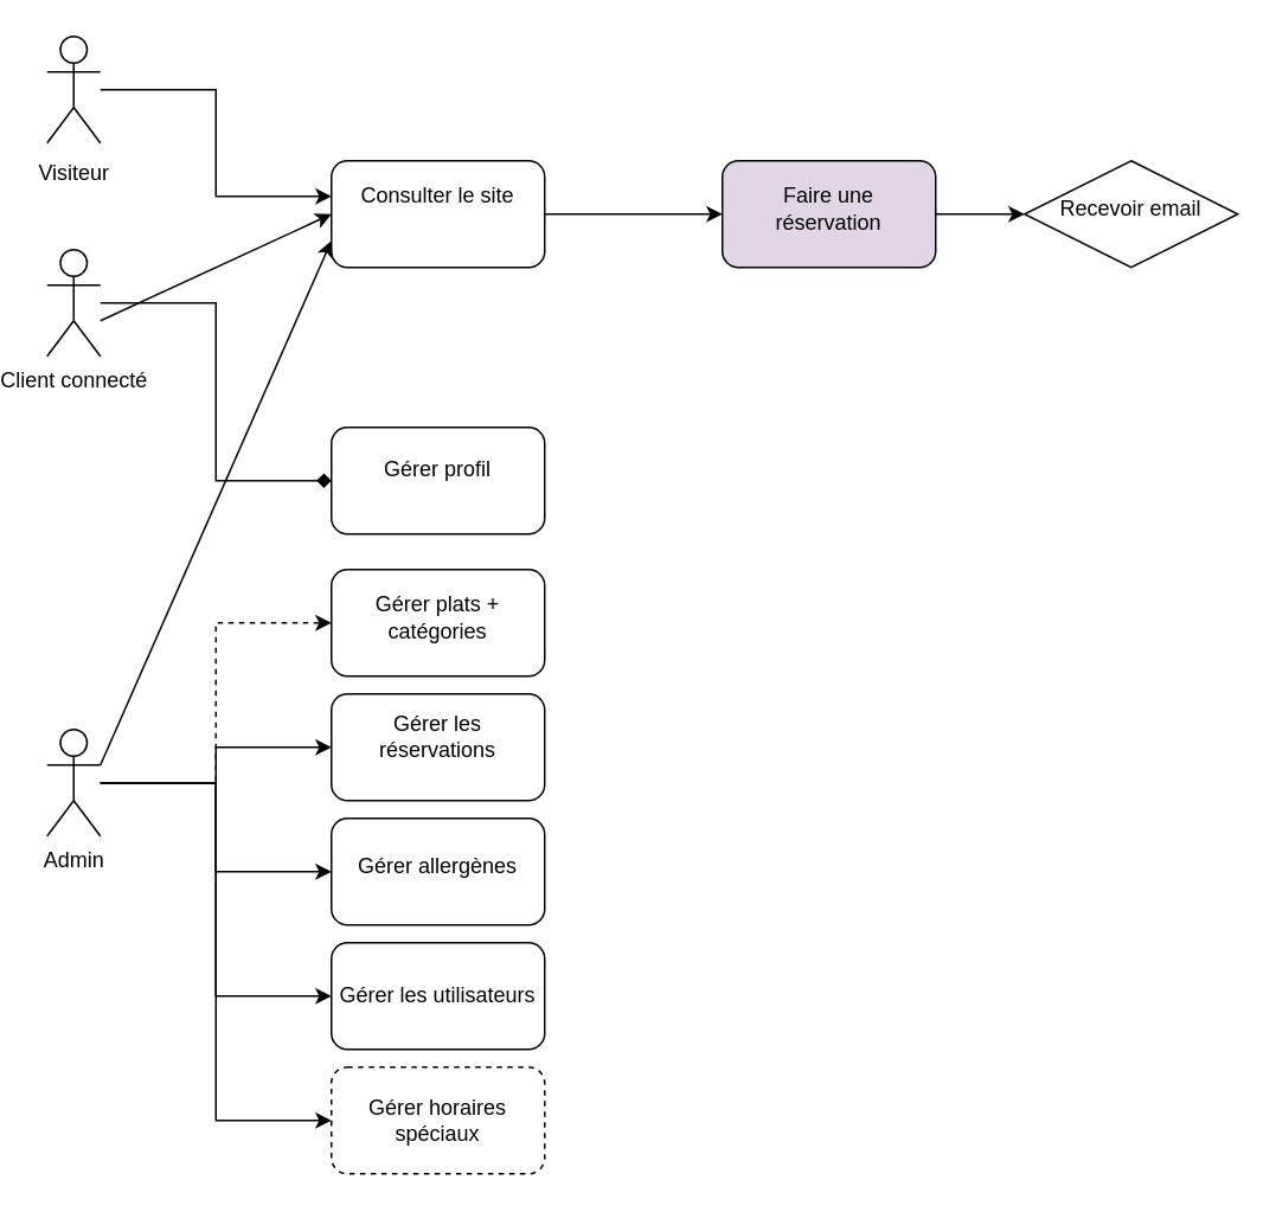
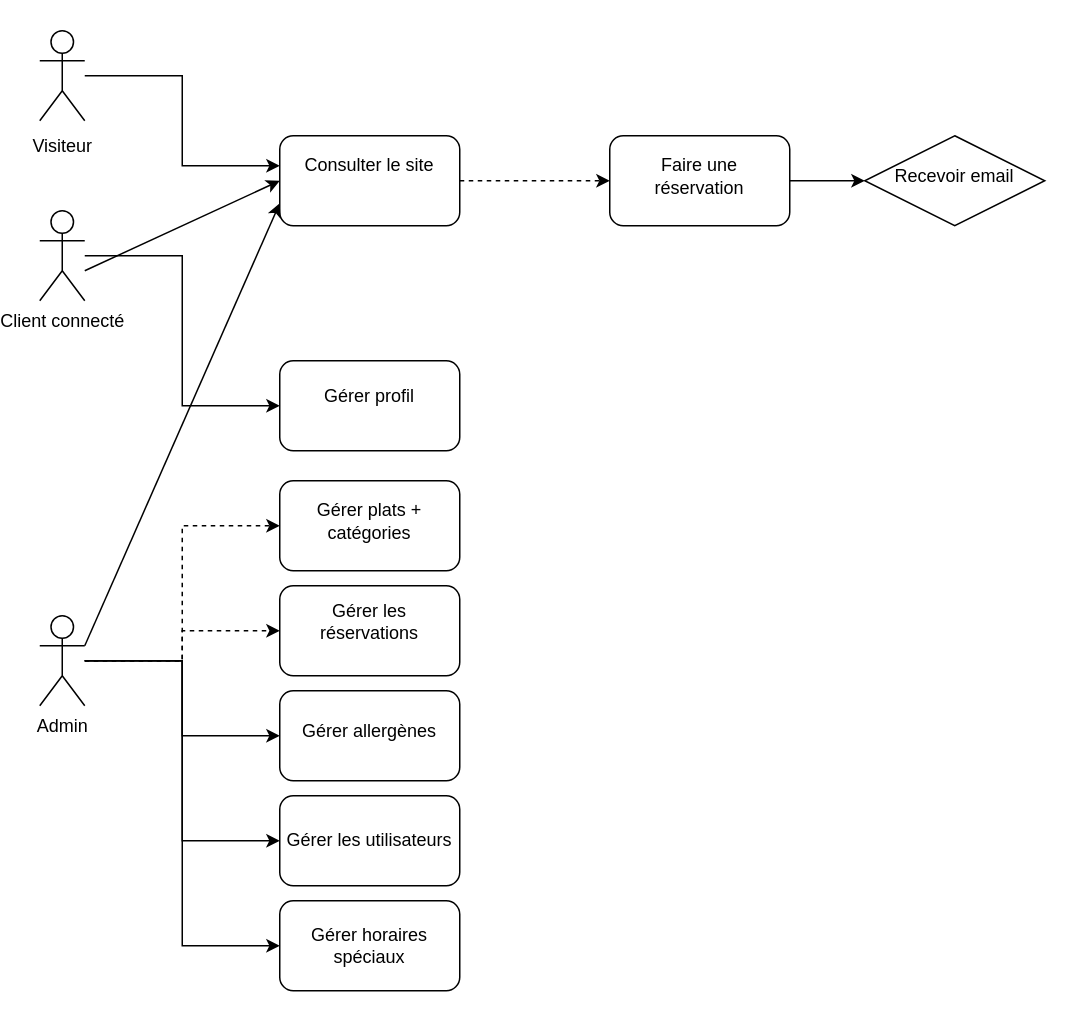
  <mxCell id="0" />
  <mxCell id="1" parent="0" />
  <mxCell id="2" value="&lt;table&gt;&lt;tbody&gt;&lt;tr&gt;&lt;td&gt;Visiteur&lt;/td&gt;&lt;/tr&gt;&lt;/tbody&gt;&lt;/table&gt;&lt;table&gt;&lt;tbody&gt;&lt;tr&gt;&lt;td&gt;&lt;/td&gt;&lt;/tr&gt;&lt;/tbody&gt;&lt;/table&gt;" style="shape=umlActor;verticalLabelPosition=bottom;verticalAlign=top;html=1;outlineConnect=0;" vertex="1" parent="1"><mxGeometry x="20" y="20" width="30" height="60" as="geometry" /></mxCell>
- <mxCell id="3" style="edgeStyle=orthogonalEdgeStyle;rounded=0;orthogonalLoop=1;jettySize=auto;html=1;entryX=0;entryY=0.5;entryDx=0;entryDy=0;endArrow=diamond;" edge="1" parent="1" source="4" target="23"><mxGeometry relative="1" as="geometry" /></mxCell>
+ <mxCell id="3" style="edgeStyle=orthogonalEdgeStyle;rounded=0;orthogonalLoop=1;jettySize=auto;html=1;entryX=0;entryY=0.5;entryDx=0;entryDy=0;" edge="1" parent="1" source="4" target="23"><mxGeometry relative="1" as="geometry" /></mxCell>
  <mxCell id="4" value="C&lt;span style=&quot;background-color: transparent; color: light-dark(rgb(0, 0, 0), rgb(255, 255, 255));&quot;&gt;lient&amp;nbsp;&lt;/span&gt;connecté" style="shape=umlActor;verticalLabelPosition=bottom;verticalAlign=top;html=1;outlineConnect=0;" vertex="1" parent="1"><mxGeometry x="20" y="140" width="30" height="60" as="geometry" /></mxCell>
  <mxCell id="5" style="edgeStyle=orthogonalEdgeStyle;rounded=0;orthogonalLoop=1;jettySize=auto;html=1;entryX=0;entryY=0.5;entryDx=0;entryDy=0;dashed=1;" edge="1" parent="1" source="10" target="18"><mxGeometry relative="1" as="geometry" /></mxCell>
- <mxCell id="6" style="edgeStyle=orthogonalEdgeStyle;rounded=0;orthogonalLoop=1;jettySize=auto;html=1;entryX=0;entryY=0.5;entryDx=0;entryDy=0;" edge="1" parent="1" source="10" target="15"><mxGeometry relative="1" as="geometry" /></mxCell>
+ <mxCell id="6" style="edgeStyle=orthogonalEdgeStyle;rounded=0;orthogonalLoop=1;jettySize=auto;html=1;entryX=0;entryY=0.5;entryDx=0;entryDy=0;dashed=1;" edge="1" parent="1" source="10" target="15"><mxGeometry relative="1" as="geometry" /></mxCell>
  <mxCell id="7" style="edgeStyle=orthogonalEdgeStyle;rounded=0;orthogonalLoop=1;jettySize=auto;html=1;entryX=0;entryY=0.5;entryDx=0;entryDy=0;" edge="1" parent="1" source="10" target="19"><mxGeometry relative="1" as="geometry" /></mxCell>
  <mxCell id="8" style="edgeStyle=orthogonalEdgeStyle;rounded=0;orthogonalLoop=1;jettySize=auto;html=1;entryX=0;entryY=0.5;entryDx=0;entryDy=0;" edge="1" parent="1" source="10" target="17"><mxGeometry relative="1" as="geometry" /></mxCell>
  <mxCell id="9" style="edgeStyle=orthogonalEdgeStyle;rounded=0;orthogonalLoop=1;jettySize=auto;html=1;entryX=0;entryY=0.5;entryDx=0;entryDy=0;" edge="1" parent="1" source="10" target="20"><mxGeometry relative="1" as="geometry" /></mxCell>
  <mxCell id="10" value="Admin" style="shape=umlActor;verticalLabelPosition=bottom;verticalAlign=top;html=1;outlineConnect=0;" vertex="1" parent="1"><mxGeometry x="20" y="410" width="30" height="60" as="geometry" /></mxCell>
- <mxCell id="11" style="edgeStyle=orthogonalEdgeStyle;rounded=0;orthogonalLoop=1;jettySize=auto;html=1;exitX=1;exitY=0.5;exitDx=0;exitDy=0;entryX=0;entryY=0.5;entryDx=0;entryDy=0;" edge="1" parent="1" source="12" target="14"><mxGeometry relative="1" as="geometry" /></mxCell>
+ <mxCell id="11" style="edgeStyle=orthogonalEdgeStyle;rounded=0;orthogonalLoop=1;jettySize=auto;html=1;exitX=1;exitY=0.5;exitDx=0;exitDy=0;entryX=0;entryY=0.5;entryDx=0;entryDy=0;dashed=1;" edge="1" parent="1" source="12" target="14"><mxGeometry relative="1" as="geometry" /></mxCell>
  <mxCell id="12" value="&lt;table&gt;&lt;tbody&gt;&lt;tr&gt;&lt;td&gt;Consulter le site&lt;/td&gt;&lt;/tr&gt;&lt;/tbody&gt;&lt;/table&gt;&lt;table&gt;&lt;tbody&gt;&lt;tr&gt;&lt;td&gt;&lt;br&gt;&lt;/td&gt;&lt;/tr&gt;&lt;/tbody&gt;&lt;/table&gt;" style="rounded=1;whiteSpace=wrap;html=1;" vertex="1" parent="1"><mxGeometry x="180" y="90" width="120" height="60" as="geometry" /></mxCell>
  <mxCell id="13" style="edgeStyle=orthogonalEdgeStyle;rounded=0;orthogonalLoop=1;jettySize=auto;html=1;entryX=0;entryY=0.5;entryDx=0;entryDy=0;" edge="1" parent="1" source="14" target="16"><mxGeometry relative="1" as="geometry" /></mxCell>
- <mxCell id="14" value="&lt;table&gt;&lt;tbody&gt;&lt;tr&gt;&lt;td&gt;Faire une réservation&lt;/td&gt;&lt;/tr&gt;&lt;/tbody&gt;&lt;/table&gt;&lt;table&gt;&lt;tbody&gt;&lt;tr&gt;&lt;td&gt;&lt;/td&gt;&lt;/tr&gt;&lt;/tbody&gt;&lt;/table&gt;" style="rounded=1;whiteSpace=wrap;html=1;fillColor=#e1d5e7;" vertex="1" parent="1"><mxGeometry x="400" y="90" width="120" height="60" as="geometry" /></mxCell>
+ <mxCell id="14" value="&lt;table&gt;&lt;tbody&gt;&lt;tr&gt;&lt;td&gt;Faire une réservation&lt;/td&gt;&lt;/tr&gt;&lt;/tbody&gt;&lt;/table&gt;&lt;table&gt;&lt;tbody&gt;&lt;tr&gt;&lt;td&gt;&lt;/td&gt;&lt;/tr&gt;&lt;/tbody&gt;&lt;/table&gt;" style="rounded=1;whiteSpace=wrap;html=1;" vertex="1" parent="1"><mxGeometry x="400" y="90" width="120" height="60" as="geometry" /></mxCell>
  <mxCell id="15" value="&lt;table&gt;&lt;tbody&gt;&lt;tr&gt;&lt;td&gt;&lt;table&gt;&lt;tbody&gt;&lt;tr&gt;&lt;td&gt;Gérer les réservations&lt;/td&gt;&lt;/tr&gt;&lt;/tbody&gt;&lt;/table&gt;&lt;table&gt;&lt;tbody&gt;&lt;tr&gt;&lt;td&gt;&lt;/td&gt;&lt;/tr&gt;&lt;/tbody&gt;&lt;/table&gt;&lt;table style=&quot;background-color: transparent; color: light-dark(rgb(0, 0, 0), rgb(255, 255, 255));&quot;&gt;&lt;tbody&gt;&lt;tr&gt;&lt;td&gt;&lt;/td&gt;&lt;/tr&gt;&lt;/tbody&gt;&lt;/table&gt;&lt;/td&gt;&lt;/tr&gt;&lt;/tbody&gt;&lt;/table&gt;" style="rounded=1;whiteSpace=wrap;html=1;" vertex="1" parent="1"><mxGeometry x="180" y="390" width="120" height="60" as="geometry" /></mxCell>
  <mxCell id="16" value="&lt;table&gt;&lt;tbody&gt;&lt;tr&gt;&lt;td&gt;Recevoir email&lt;table style=&quot;background-color: transparent; color: light-dark(rgb(0, 0, 0), rgb(255, 255, 255));&quot;&gt;&lt;tbody&gt;&lt;tr&gt;&lt;td&gt;&lt;/td&gt;&lt;/tr&gt;&lt;/tbody&gt;&lt;/table&gt;&lt;/td&gt;&lt;/tr&gt;&lt;/tbody&gt;&lt;/table&gt;" style="rhombus;whiteSpace=wrap;html=1;" vertex="1" parent="1"><mxGeometry x="570" y="90" width="120" height="60" as="geometry" /></mxCell>
  <mxCell id="17" value="&lt;table&gt;&lt;tbody&gt;&lt;tr&gt;&lt;td&gt;Gérer allergènes&lt;table style=&quot;background-color: transparent; color: light-dark(rgb(0, 0, 0), rgb(255, 255, 255));&quot;&gt;&lt;tbody&gt;&lt;tr&gt;&lt;td&gt;&lt;/td&gt;&lt;/tr&gt;&lt;/tbody&gt;&lt;/table&gt;&lt;/td&gt;&lt;/tr&gt;&lt;/tbody&gt;&lt;/table&gt;" style="rounded=1;whiteSpace=wrap;html=1;" vertex="1" parent="1"><mxGeometry x="180" y="460" width="120" height="60" as="geometry" /></mxCell>
  <mxCell id="18" value="&lt;table&gt;&lt;tbody&gt;&lt;tr&gt;&lt;td&gt;Gérer plats + catégories&lt;table style=&quot;background-color: transparent; color: light-dark(rgb(0, 0, 0), rgb(255, 255, 255));&quot;&gt;&lt;tbody&gt;&lt;tr&gt;&lt;td&gt;&lt;/td&gt;&lt;/tr&gt;&lt;/tbody&gt;&lt;/table&gt;&lt;/td&gt;&lt;/tr&gt;&lt;/tbody&gt;&lt;/table&gt;" style="rounded=1;whiteSpace=wrap;html=1;" vertex="1" parent="1"><mxGeometry x="180" y="320" width="120" height="60" as="geometry" /></mxCell>
- <mxCell id="19" value="Gérer horaires spéciaux" style="rounded=1;whiteSpace=wrap;html=1;dashed=1;" vertex="1" parent="1"><mxGeometry x="180" y="600" width="120" height="60" as="geometry" /></mxCell>
+ <mxCell id="19" value="Gérer horaires spéciaux" style="rounded=1;whiteSpace=wrap;html=1;" vertex="1" parent="1"><mxGeometry x="180" y="600" width="120" height="60" as="geometry" /></mxCell>
  <mxCell id="20" value="Gérer les utilisateurs" style="rounded=1;whiteSpace=wrap;html=1;" vertex="1" parent="1"><mxGeometry x="180" y="530" width="120" height="60" as="geometry" /></mxCell>
  <mxCell id="21" value="" style="endArrow=classic;html=1;rounded=0;entryX=0;entryY=0.5;entryDx=0;entryDy=0;" edge="1" parent="1" target="12"><mxGeometry width="50" height="50" relative="1" as="geometry"><mxPoint x="50" y="180" as="sourcePoint" /><mxPoint x="100" y="130" as="targetPoint" /></mxGeometry></mxCell>
  <mxCell id="22" style="edgeStyle=orthogonalEdgeStyle;rounded=0;orthogonalLoop=1;jettySize=auto;html=1;entryX=0;entryY=0.333;entryDx=0;entryDy=0;entryPerimeter=0;" edge="1" parent="1" source="2" target="12"><mxGeometry relative="1" as="geometry" /></mxCell>
  <mxCell id="23" value="&lt;table&gt;&lt;tbody&gt;&lt;tr&gt;&lt;td&gt;&lt;table&gt;&lt;tbody&gt;&lt;tr&gt;&lt;td&gt;Gérer profil&lt;/td&gt;&lt;/tr&gt;&lt;/tbody&gt;&lt;/table&gt;&lt;table&gt;&lt;tbody&gt;&lt;tr&gt;&lt;td&gt;&lt;/td&gt;&lt;/tr&gt;&lt;/tbody&gt;&lt;/table&gt;&lt;table style=&quot;background-color: transparent; color: light-dark(rgb(0, 0, 0), rgb(255, 255, 255));&quot;&gt;&lt;tbody&gt;&lt;tr&gt;&lt;td&gt;&lt;/td&gt;&lt;/tr&gt;&lt;/tbody&gt;&lt;/table&gt;&lt;/td&gt;&lt;/tr&gt;&lt;/tbody&gt;&lt;/table&gt;" style="rounded=1;whiteSpace=wrap;html=1;" vertex="1" parent="1"><mxGeometry x="180" y="240" width="120" height="60" as="geometry" /></mxCell>
  <mxCell id="24" value="" style="endArrow=classic;html=1;rounded=0;entryX=0;entryY=0.75;entryDx=0;entryDy=0;" edge="1" parent="1" target="12"><mxGeometry width="50" height="50" relative="1" as="geometry"><mxPoint x="50" y="430" as="sourcePoint" /><mxPoint x="100" y="380" as="targetPoint" /></mxGeometry></mxCell>
